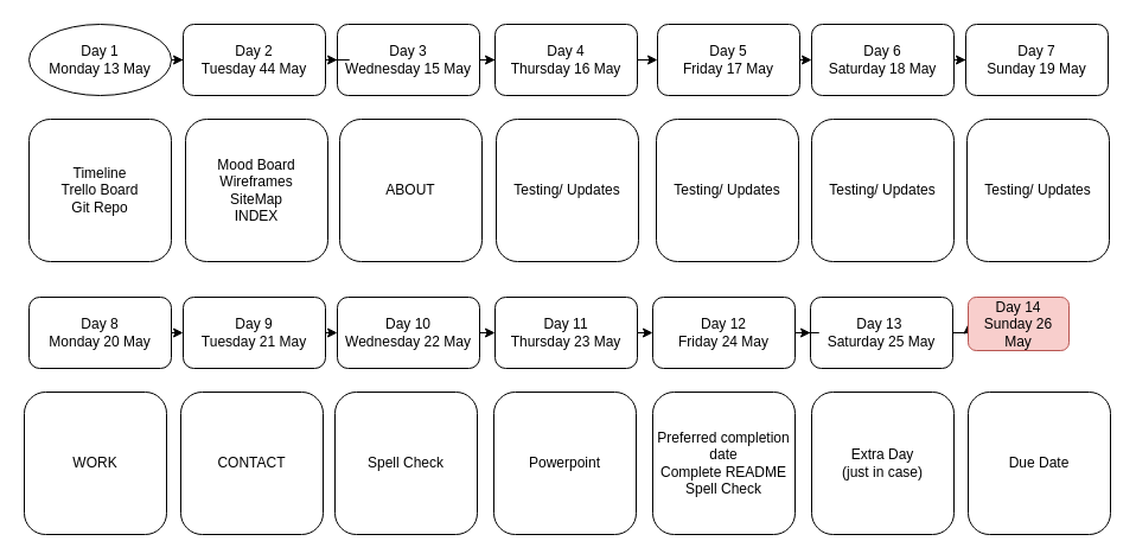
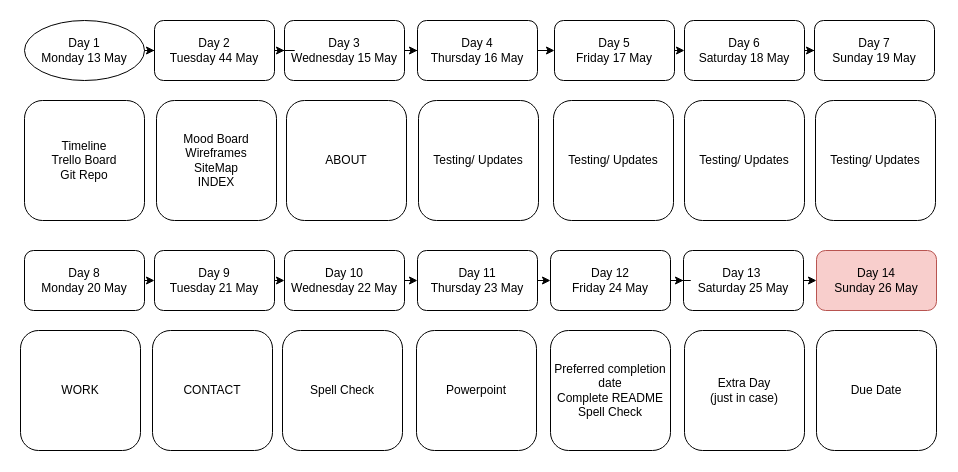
  <mxCell id="0" />
  <mxCell id="1" parent="0" />
  <mxCell id="2" style="edgeStyle=orthogonalEdgeStyle;rounded=0;orthogonalLoop=1;jettySize=auto;html=1;exitX=1;exitY=0.5;exitDx=0;exitDy=0;" parent="1" source="3" target="9" edge="1"><mxGeometry relative="1" as="geometry" /></mxCell>
  <mxCell id="3" value="Day 1&lt;br&gt;Monday 13 May&lt;br&gt;" style="ellipse;whiteSpace=wrap;html=1;" parent="1" vertex="1"><mxGeometry x="24" y="20" width="120" height="60" as="geometry" /></mxCell>
  <mxCell id="4" style="edgeStyle=orthogonalEdgeStyle;rounded=0;orthogonalLoop=1;jettySize=auto;html=1;exitX=1;exitY=0.5;exitDx=0;exitDy=0;" parent="1" source="5" target="7" edge="1"><mxGeometry relative="1" as="geometry" /></mxCell>
  <mxCell id="5" value="Day 3&lt;br&gt;Wednesday 15 May&lt;br&gt;" style="rounded=1;whiteSpace=wrap;html=1;" parent="1" vertex="1"><mxGeometry x="284" y="20" width="120" height="60" as="geometry" /></mxCell>
  <mxCell id="6" style="edgeStyle=orthogonalEdgeStyle;rounded=0;orthogonalLoop=1;jettySize=auto;html=1;exitX=1;exitY=0.5;exitDx=0;exitDy=0;entryX=0;entryY=0.5;entryDx=0;entryDy=0;" parent="1" source="7" target="11" edge="1"><mxGeometry relative="1" as="geometry" /></mxCell>
  <mxCell id="7" value="Day 4&lt;br&gt;Thursday 16 May&lt;br&gt;" style="rounded=1;whiteSpace=wrap;html=1;" parent="1" vertex="1"><mxGeometry x="417" y="20" width="120" height="60" as="geometry" /></mxCell>
  <mxCell id="8" style="edgeStyle=orthogonalEdgeStyle;rounded=0;orthogonalLoop=1;jettySize=auto;html=1;exitX=1;exitY=0.5;exitDx=0;exitDy=0;" parent="1" source="9" target="5" edge="1"><mxGeometry relative="1" as="geometry" /></mxCell>
  <mxCell id="9" value="Day 2&lt;br&gt;Tuesday 44 May&lt;br&gt;" style="rounded=1;whiteSpace=wrap;html=1;" parent="1" vertex="1"><mxGeometry x="154" y="20" width="120" height="60" as="geometry" /></mxCell>
  <mxCell id="10" style="edgeStyle=orthogonalEdgeStyle;rounded=0;orthogonalLoop=1;jettySize=auto;html=1;exitX=1;exitY=0.5;exitDx=0;exitDy=0;entryX=0;entryY=0.5;entryDx=0;entryDy=0;" parent="1" source="11" target="13" edge="1"><mxGeometry relative="1" as="geometry" /></mxCell>
  <mxCell id="11" value="Day 5&lt;br&gt;Friday 17&amp;nbsp;May&lt;br&gt;" style="rounded=1;whiteSpace=wrap;html=1;" parent="1" vertex="1"><mxGeometry x="554" y="20" width="120" height="60" as="geometry" /></mxCell>
  <mxCell id="12" style="edgeStyle=orthogonalEdgeStyle;rounded=0;orthogonalLoop=1;jettySize=auto;html=1;exitX=1;exitY=0.5;exitDx=0;exitDy=0;" parent="1" source="13" target="18" edge="1"><mxGeometry relative="1" as="geometry" /></mxCell>
  <mxCell id="13" value="Day 6&lt;br&gt;Saturday 18 May&lt;br&gt;" style="rounded=1;whiteSpace=wrap;html=1;" parent="1" vertex="1"><mxGeometry x="684" y="20" width="120" height="60" as="geometry" /></mxCell>
  <mxCell id="14" style="edgeStyle=orthogonalEdgeStyle;rounded=0;orthogonalLoop=1;jettySize=auto;html=1;exitX=1;exitY=0.5;exitDx=0;exitDy=0;entryX=0;entryY=0.5;entryDx=0;entryDy=0;" parent="1" source="15" target="17" edge="1"><mxGeometry relative="1" as="geometry" /></mxCell>
  <mxCell id="15" value="Day 8&lt;br&gt;Monday 20 May&lt;br&gt;" style="rounded=1;whiteSpace=wrap;html=1;" parent="1" vertex="1"><mxGeometry x="24" y="250" width="120" height="60" as="geometry" /></mxCell>
  <mxCell id="16" style="edgeStyle=orthogonalEdgeStyle;rounded=0;orthogonalLoop=1;jettySize=auto;html=1;exitX=1;exitY=0.5;exitDx=0;exitDy=0;entryX=0;entryY=0.5;entryDx=0;entryDy=0;" parent="1" source="17" target="20" edge="1"><mxGeometry relative="1" as="geometry" /></mxCell>
  <mxCell id="17" value="Day 9&lt;br&gt;Tuesday 21 May&lt;br&gt;" style="rounded=1;whiteSpace=wrap;html=1;" parent="1" vertex="1"><mxGeometry x="154" y="250" width="120" height="60" as="geometry" /></mxCell>
  <mxCell id="18" value="Day 7&lt;br&gt;Sunday 19 May&lt;br&gt;" style="rounded=1;whiteSpace=wrap;html=1;" parent="1" vertex="1"><mxGeometry x="814" y="20" width="120" height="60" as="geometry" /></mxCell>
  <mxCell id="19" style="edgeStyle=orthogonalEdgeStyle;rounded=0;orthogonalLoop=1;jettySize=auto;html=1;exitX=1;exitY=0.5;exitDx=0;exitDy=0;entryX=0;entryY=0.5;entryDx=0;entryDy=0;" parent="1" source="20" target="22" edge="1"><mxGeometry relative="1" as="geometry" /></mxCell>
  <mxCell id="20" value="Day 10&lt;br&gt;Wednesday 22 May&lt;br&gt;" style="rounded=1;whiteSpace=wrap;html=1;" parent="1" vertex="1"><mxGeometry x="284" y="250" width="120" height="60" as="geometry" /></mxCell>
  <mxCell id="21" style="edgeStyle=orthogonalEdgeStyle;rounded=0;orthogonalLoop=1;jettySize=auto;html=1;exitX=1;exitY=0.5;exitDx=0;exitDy=0;entryX=0;entryY=0.5;entryDx=0;entryDy=0;" parent="1" source="22" target="27" edge="1"><mxGeometry relative="1" as="geometry" /></mxCell>
  <mxCell id="22" value="Day 11&lt;br&gt;Thursday 23 May&lt;br&gt;" style="rounded=1;whiteSpace=wrap;html=1;" parent="1" vertex="1"><mxGeometry x="417" y="250" width="120" height="60" as="geometry" /></mxCell>
  <mxCell id="23" style="edgeStyle=orthogonalEdgeStyle;rounded=0;orthogonalLoop=1;jettySize=auto;html=1;exitX=1;exitY=0.5;exitDx=0;exitDy=0;entryX=0;entryY=0.5;entryDx=0;entryDy=0;" parent="1" source="24" target="25" edge="1"><mxGeometry relative="1" as="geometry" /></mxCell>
  <mxCell id="24" value="Day 13&amp;nbsp;&lt;br&gt;Saturday 25 May&lt;br&gt;" style="rounded=1;whiteSpace=wrap;html=1;" parent="1" vertex="1"><mxGeometry x="683" y="250" width="120" height="60" as="geometry" /></mxCell>
- <mxCell id="25" value="Day 14&lt;br&gt;Sunday 26 May&lt;br&gt;" style="rounded=1;whiteSpace=wrap;html=1;fillColor=#f8cecc;strokeColor=#b85450;" parent="1" vertex="1"><mxGeometry x="816" y="250" width="85" height="45" as="geometry" /></mxCell>
+ <mxCell id="25" value="Day 14&lt;br&gt;Sunday 26 May&lt;br&gt;" style="rounded=1;whiteSpace=wrap;html=1;fillColor=#f8cecc;strokeColor=#b85450;" parent="1" vertex="1"><mxGeometry x="816" y="250" width="120" height="60" as="geometry" /></mxCell>
  <mxCell id="26" style="edgeStyle=orthogonalEdgeStyle;rounded=0;orthogonalLoop=1;jettySize=auto;html=1;exitX=1;exitY=0.5;exitDx=0;exitDy=0;" parent="1" source="27" target="24" edge="1"><mxGeometry relative="1" as="geometry" /></mxCell>
  <mxCell id="27" value="Day 12&lt;br&gt;Friday 24 May&lt;br&gt;" style="rounded=1;whiteSpace=wrap;html=1;" parent="1" vertex="1"><mxGeometry x="550" y="250" width="120" height="60" as="geometry" /></mxCell>
  <mxCell id="28" value="Timeline&lt;br&gt;Trello Board&lt;br&gt;Git Repo&lt;br&gt;" style="rounded=1;whiteSpace=wrap;html=1;" parent="1" vertex="1"><mxGeometry x="24" y="100" width="120" height="120" as="geometry" /></mxCell>
  <mxCell id="29" value="Due Date" style="rounded=1;whiteSpace=wrap;html=1;" parent="1" vertex="1"><mxGeometry x="816" y="330" width="120" height="120" as="geometry" /></mxCell>
  <mxCell id="30" value="Extra Day &lt;br&gt;(just in case)" style="rounded=1;whiteSpace=wrap;html=1;" parent="1" vertex="1"><mxGeometry x="684" y="330" width="120" height="120" as="geometry" /></mxCell>
  <mxCell id="31" value="Preferred completion date&lt;br&gt;Complete README&lt;br&gt;Spell Check&lt;br&gt;" style="rounded=1;whiteSpace=wrap;html=1;" parent="1" vertex="1"><mxGeometry x="550" y="330" width="120" height="120" as="geometry" /></mxCell>
  <mxCell id="32" value="Powerpoint" style="rounded=1;whiteSpace=wrap;html=1;" parent="1" vertex="1"><mxGeometry x="416" y="330" width="120" height="120" as="geometry" /></mxCell>
  <mxCell id="33" value="Mood Board&lt;br&gt;Wireframes&lt;br&gt;SiteMap&lt;br&gt;INDEX&lt;br&gt;" style="rounded=1;whiteSpace=wrap;html=1;" parent="1" vertex="1"><mxGeometry x="156" y="100" width="120" height="120" as="geometry" /></mxCell>
  <mxCell id="34" value="ABOUT&lt;br&gt;" style="rounded=1;whiteSpace=wrap;html=1;" vertex="1" parent="1"><mxGeometry x="286" y="100" width="120" height="120" as="geometry" /></mxCell>
  <mxCell id="35" value="Testing/ Updates&lt;br&gt;" style="rounded=1;whiteSpace=wrap;html=1;" vertex="1" parent="1"><mxGeometry x="418" y="100" width="120" height="120" as="geometry" /></mxCell>
  <mxCell id="36" value="Testing/ Updates" style="rounded=1;whiteSpace=wrap;html=1;" vertex="1" parent="1"><mxGeometry x="553" y="100" width="120" height="120" as="geometry" /></mxCell>
  <mxCell id="37" value="Testing/ Updates&lt;br&gt;" style="rounded=1;whiteSpace=wrap;html=1;" vertex="1" parent="1"><mxGeometry x="684" y="100" width="120" height="120" as="geometry" /></mxCell>
  <mxCell id="38" value="Testing/ Updates&lt;br&gt;" style="rounded=1;whiteSpace=wrap;html=1;" vertex="1" parent="1"><mxGeometry x="815" y="100" width="120" height="120" as="geometry" /></mxCell>
  <mxCell id="39" value="WORK" style="rounded=1;whiteSpace=wrap;html=1;" vertex="1" parent="1"><mxGeometry x="20" y="330" width="120" height="120" as="geometry" /></mxCell>
  <mxCell id="40" value="CONTACT&lt;br&gt;" style="rounded=1;whiteSpace=wrap;html=1;" vertex="1" parent="1"><mxGeometry x="152" y="330" width="120" height="120" as="geometry" /></mxCell>
  <mxCell id="41" value="Spell Check" style="rounded=1;whiteSpace=wrap;html=1;" vertex="1" parent="1"><mxGeometry x="282" y="330" width="120" height="120" as="geometry" /></mxCell>
